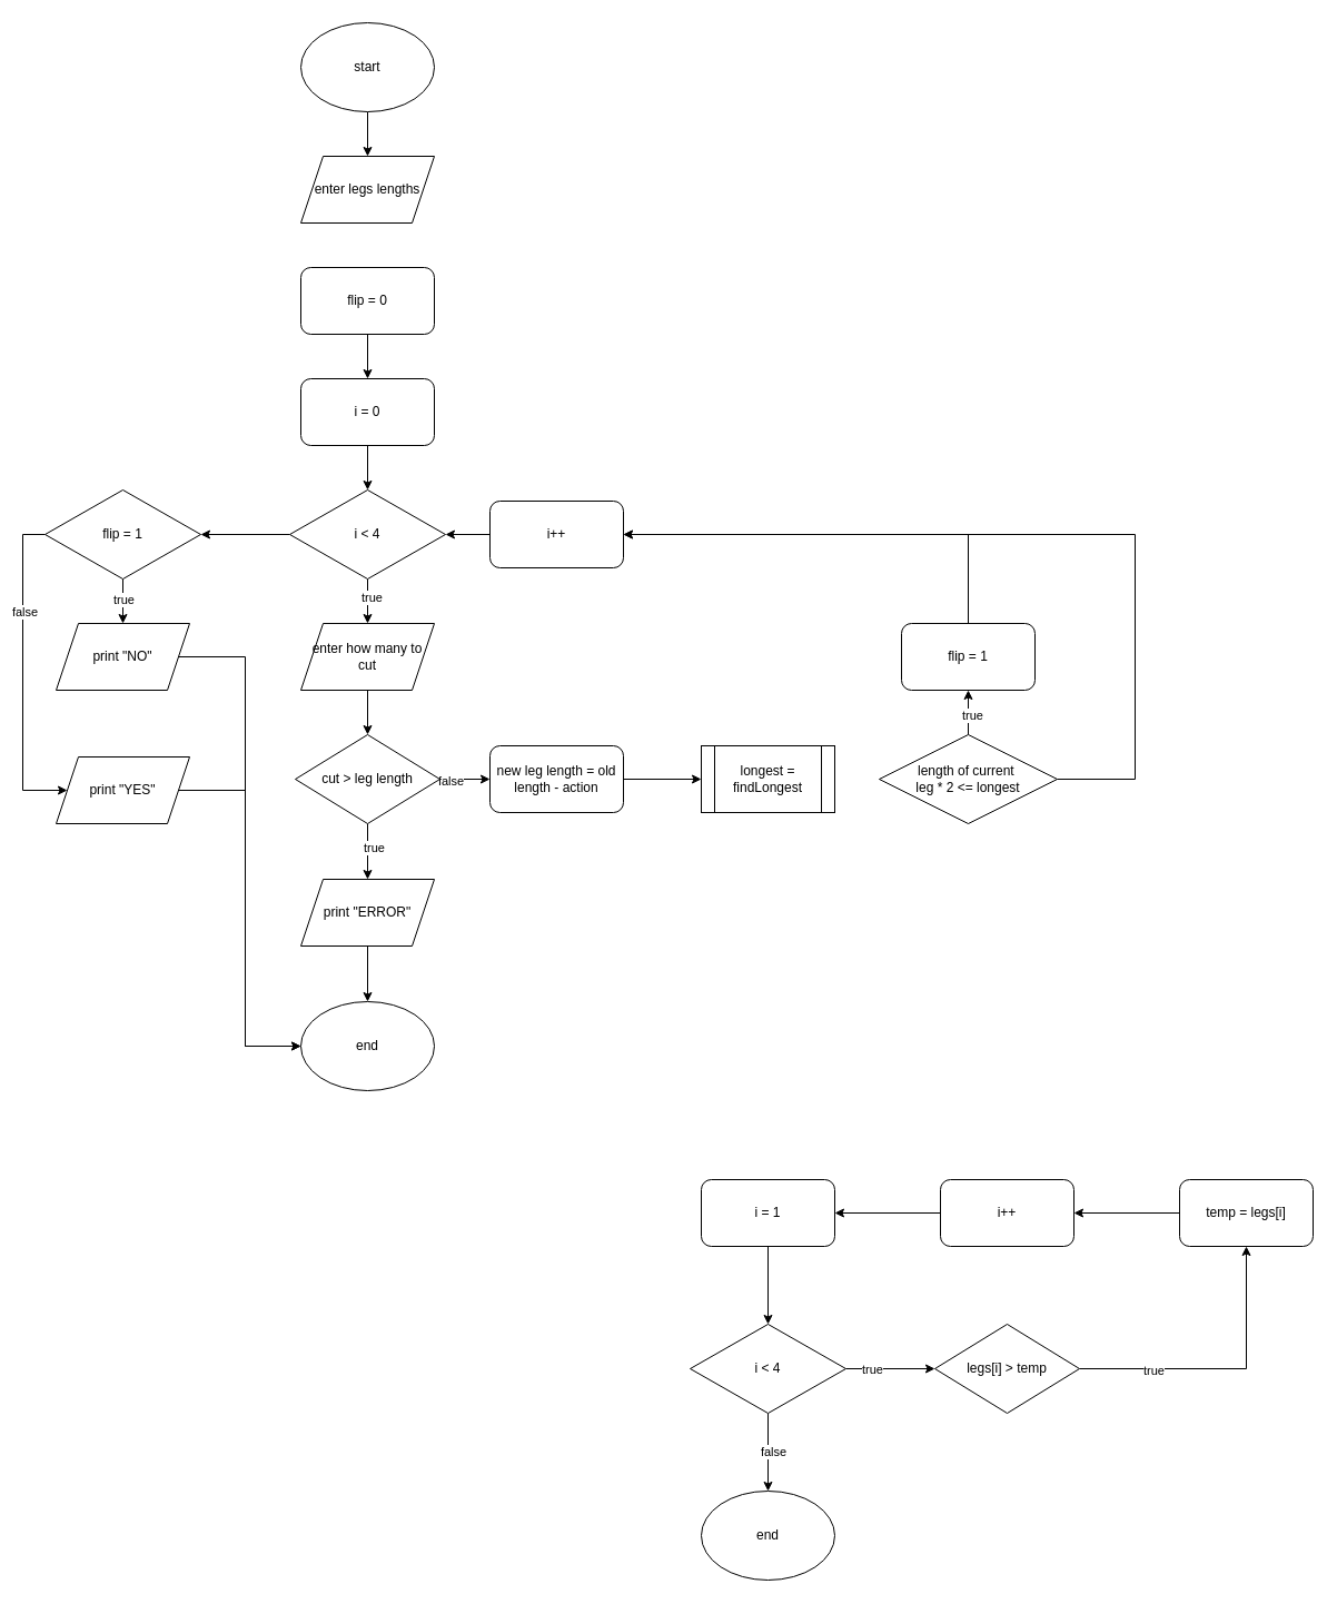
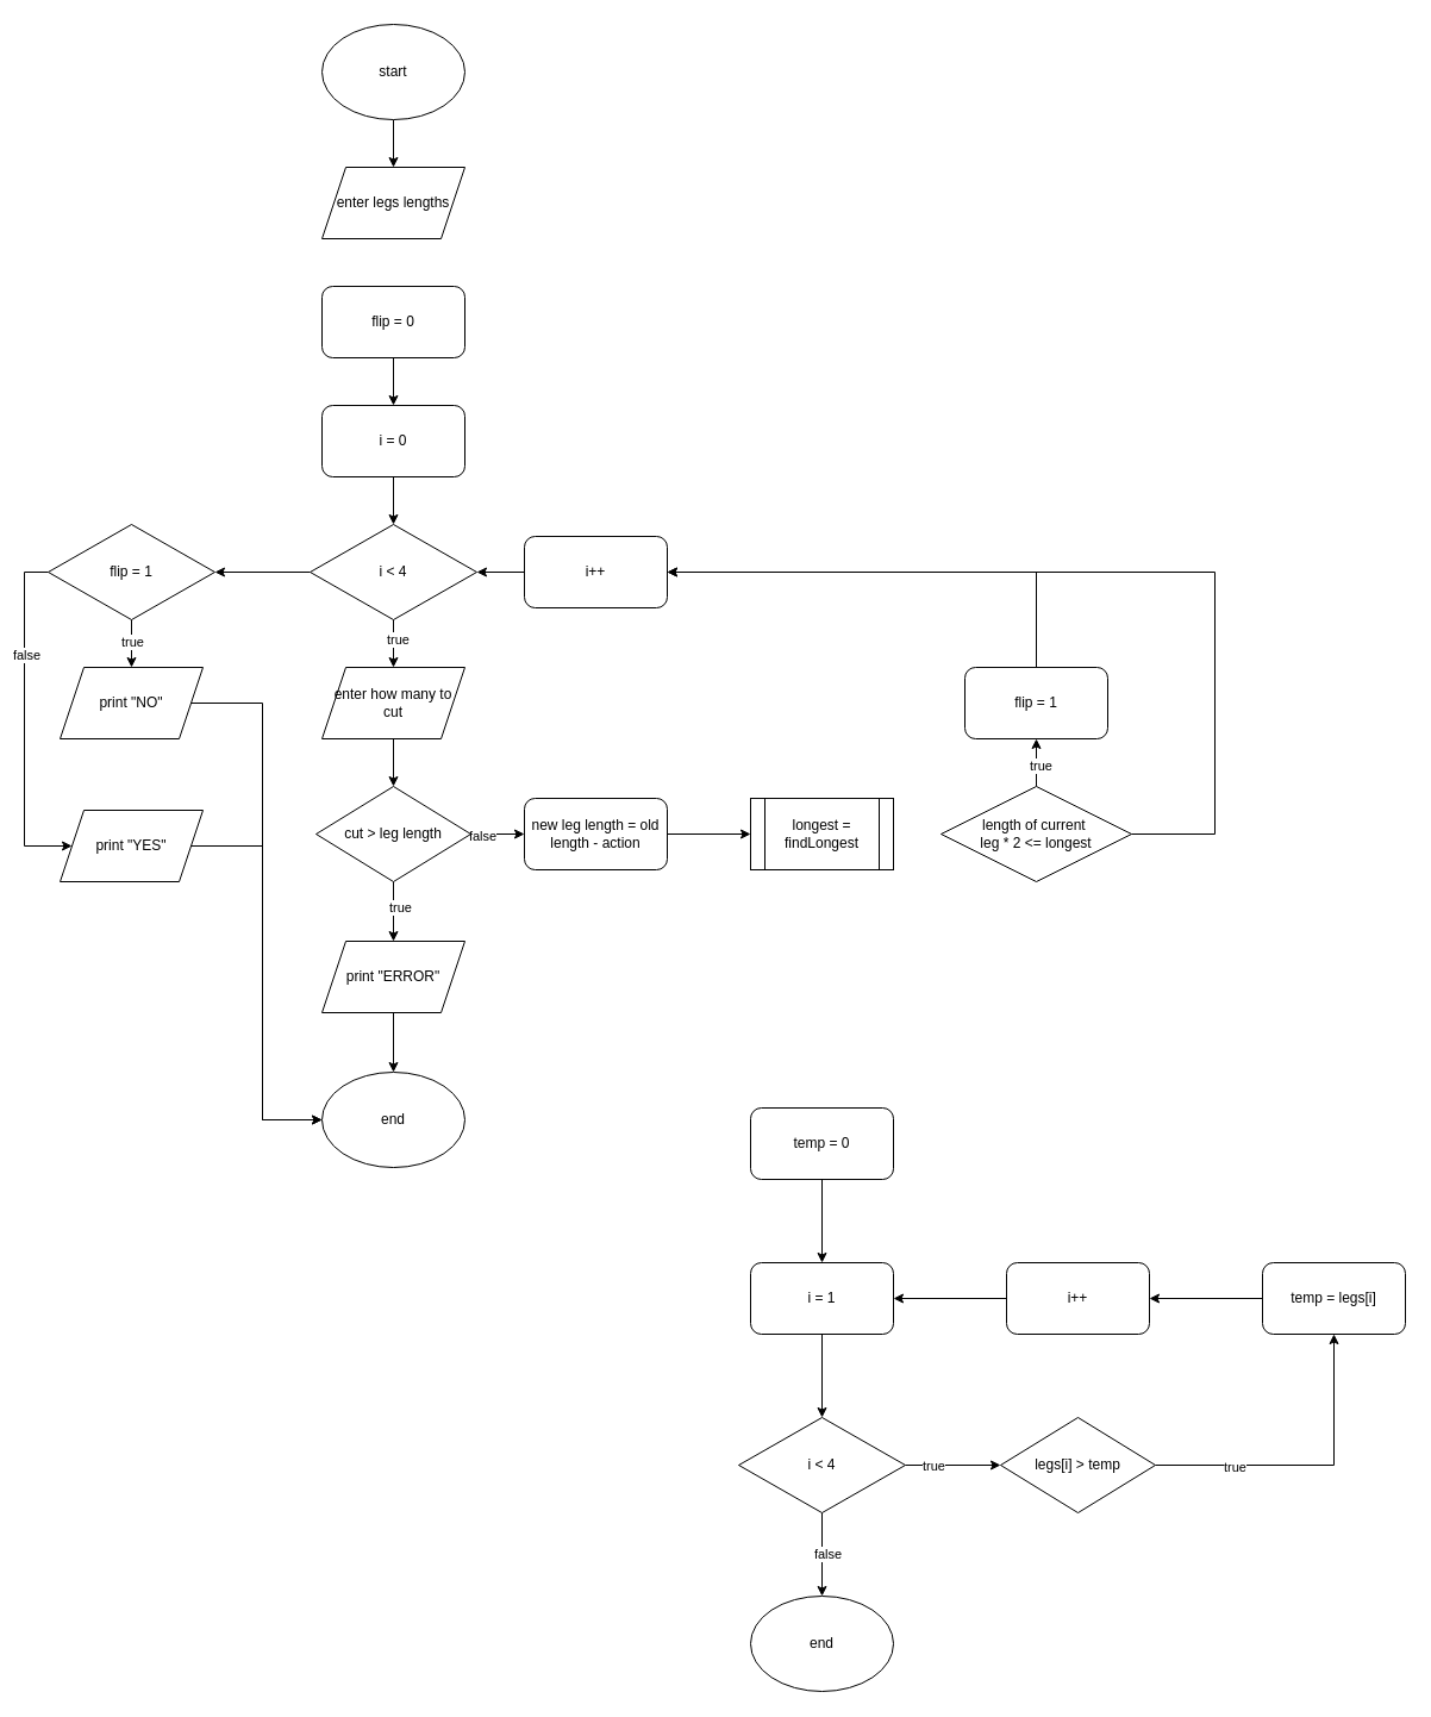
  <mxCell id="0" />
  <mxCell id="1" parent="0" />
  <mxCell id="2" style="edgeStyle=orthogonalEdgeStyle;rounded=0;orthogonalLoop=1;jettySize=auto;html=1;entryX=0.5;entryY=0;entryDx=0;entryDy=0;" edge="1" parent="1" source="3" target="4"><mxGeometry relative="1" as="geometry" /></mxCell>
  <mxCell id="3" value="&lt;div&gt;start&lt;/div&gt;" style="ellipse;whiteSpace=wrap;html=1;" vertex="1" parent="1"><mxGeometry x="270" y="20" width="120" height="80" as="geometry" /></mxCell>
  <mxCell id="4" value="enter legs lengths" style="shape=parallelogram;perimeter=parallelogramPerimeter;whiteSpace=wrap;html=1;fixedSize=1;" vertex="1" parent="1"><mxGeometry x="270" y="140" width="120" height="60" as="geometry" /></mxCell>
  <mxCell id="5" style="edgeStyle=orthogonalEdgeStyle;rounded=0;orthogonalLoop=1;jettySize=auto;html=1;exitX=0.5;exitY=1;exitDx=0;exitDy=0;entryX=0.5;entryY=0;entryDx=0;entryDy=0;" edge="1" parent="1" source="6" target="10"><mxGeometry relative="1" as="geometry" /></mxCell>
  <mxCell id="6" value="i = 0" style="rounded=1;whiteSpace=wrap;html=1;" vertex="1" parent="1"><mxGeometry x="270" y="340" width="120" height="60" as="geometry" /></mxCell>
  <mxCell id="7" style="edgeStyle=orthogonalEdgeStyle;rounded=0;orthogonalLoop=1;jettySize=auto;html=1;entryX=0.5;entryY=0;entryDx=0;entryDy=0;" edge="1" parent="1" source="10" target="12"><mxGeometry relative="1" as="geometry" /></mxCell>
  <mxCell id="8" value="true" style="edgeLabel;html=1;align=center;verticalAlign=middle;resizable=0;points=[];" vertex="1" connectable="0" parent="7"><mxGeometry x="-0.2" y="3" relative="1" as="geometry"><mxPoint as="offset" /></mxGeometry></mxCell>
  <mxCell id="9" style="edgeStyle=orthogonalEdgeStyle;rounded=0;orthogonalLoop=1;jettySize=auto;html=1;exitX=0;exitY=0.5;exitDx=0;exitDy=0;entryX=1;entryY=0.5;entryDx=0;entryDy=0;" edge="1" parent="1" source="10" target="37"><mxGeometry relative="1" as="geometry" /></mxCell>
  <mxCell id="10" value="i &amp;lt; 4" style="rhombus;whiteSpace=wrap;html=1;" vertex="1" parent="1"><mxGeometry x="260" y="440" width="140" height="80" as="geometry" /></mxCell>
  <mxCell id="11" style="edgeStyle=orthogonalEdgeStyle;rounded=0;orthogonalLoop=1;jettySize=auto;html=1;exitX=0.5;exitY=1;exitDx=0;exitDy=0;entryX=0.5;entryY=0;entryDx=0;entryDy=0;" edge="1" parent="1" source="12" target="17"><mxGeometry relative="1" as="geometry" /></mxCell>
  <mxCell id="12" value="enter how many to cut" style="shape=parallelogram;perimeter=parallelogramPerimeter;whiteSpace=wrap;html=1;fixedSize=1;" vertex="1" parent="1"><mxGeometry x="270" y="560" width="120" height="60" as="geometry" /></mxCell>
  <mxCell id="13" style="edgeStyle=orthogonalEdgeStyle;rounded=0;orthogonalLoop=1;jettySize=auto;html=1;entryX=0.5;entryY=0;entryDx=0;entryDy=0;" edge="1" parent="1" source="17" target="19"><mxGeometry relative="1" as="geometry" /></mxCell>
  <mxCell id="14" value="true" style="edgeLabel;html=1;align=center;verticalAlign=middle;resizable=0;points=[];" vertex="1" connectable="0" parent="13"><mxGeometry x="-0.16" y="5" relative="1" as="geometry"><mxPoint as="offset" /></mxGeometry></mxCell>
  <mxCell id="15" style="edgeStyle=orthogonalEdgeStyle;rounded=0;orthogonalLoop=1;jettySize=auto;html=1;exitX=1;exitY=0.5;exitDx=0;exitDy=0;entryX=0;entryY=0.5;entryDx=0;entryDy=0;" edge="1" parent="1" source="17" target="22"><mxGeometry relative="1" as="geometry" /></mxCell>
  <mxCell id="16" value="&lt;div&gt;false&lt;/div&gt;" style="edgeLabel;html=1;align=center;verticalAlign=middle;resizable=0;points=[];" vertex="1" connectable="0" parent="15"><mxGeometry x="-0.6" y="-1" relative="1" as="geometry"><mxPoint as="offset" /></mxGeometry></mxCell>
  <mxCell id="17" value="cut &amp;gt; leg length" style="rhombus;whiteSpace=wrap;html=1;" vertex="1" parent="1"><mxGeometry x="265" y="660" width="130" height="80" as="geometry" /></mxCell>
  <mxCell id="18" style="edgeStyle=orthogonalEdgeStyle;rounded=0;orthogonalLoop=1;jettySize=auto;html=1;entryX=0.5;entryY=0;entryDx=0;entryDy=0;" edge="1" parent="1" source="19" target="20"><mxGeometry relative="1" as="geometry" /></mxCell>
  <mxCell id="19" value="print &quot;ERROR&quot;" style="shape=parallelogram;perimeter=parallelogramPerimeter;whiteSpace=wrap;html=1;fixedSize=1;" vertex="1" parent="1"><mxGeometry x="270" y="790" width="120" height="60" as="geometry" /></mxCell>
  <mxCell id="20" value="&lt;div&gt;end&lt;/div&gt;" style="ellipse;whiteSpace=wrap;html=1;" vertex="1" parent="1"><mxGeometry x="270" y="900" width="120" height="80" as="geometry" /></mxCell>
  <mxCell id="21" style="edgeStyle=orthogonalEdgeStyle;rounded=0;orthogonalLoop=1;jettySize=auto;html=1;exitX=1;exitY=0.5;exitDx=0;exitDy=0;entryX=0;entryY=0.5;entryDx=0;entryDy=0;" edge="1" parent="1" source="22" target="42"><mxGeometry relative="1" as="geometry" /></mxCell>
  <mxCell id="22" value="new leg length = old length - action" style="rounded=1;whiteSpace=wrap;html=1;" vertex="1" parent="1"><mxGeometry x="440" y="670" width="120" height="60" as="geometry" /></mxCell>
  <mxCell id="23" style="edgeStyle=orthogonalEdgeStyle;rounded=0;orthogonalLoop=1;jettySize=auto;html=1;exitX=0.5;exitY=0;exitDx=0;exitDy=0;entryX=0.5;entryY=1;entryDx=0;entryDy=0;" edge="1" parent="1" source="26" target="30"><mxGeometry relative="1" as="geometry" /></mxCell>
  <mxCell id="24" value="true" style="edgeLabel;html=1;align=center;verticalAlign=middle;resizable=0;points=[];" vertex="1" connectable="0" parent="23"><mxGeometry x="-0.1" y="-3" relative="1" as="geometry"><mxPoint as="offset" /></mxGeometry></mxCell>
  <mxCell id="25" style="edgeStyle=orthogonalEdgeStyle;rounded=0;orthogonalLoop=1;jettySize=auto;html=1;exitX=1;exitY=0.5;exitDx=0;exitDy=0;" edge="1" parent="1" source="26"><mxGeometry relative="1" as="geometry"><mxPoint x="560" y="480" as="targetPoint" /><Array as="points"><mxPoint x="1020" y="700" /><mxPoint x="1020" y="480" /></Array></mxGeometry></mxCell>
  <mxCell id="26" value="&lt;div&gt;length of current&amp;nbsp;&lt;/div&gt;&lt;div&gt;leg * 2 &amp;lt;= longest&lt;br&gt;&lt;/div&gt;" style="rhombus;whiteSpace=wrap;html=1;" vertex="1" parent="1"><mxGeometry x="790" y="660" width="160" height="80" as="geometry" /></mxCell>
  <mxCell id="27" style="edgeStyle=orthogonalEdgeStyle;rounded=0;orthogonalLoop=1;jettySize=auto;html=1;entryX=0.5;entryY=0;entryDx=0;entryDy=0;" edge="1" parent="1" source="28" target="6"><mxGeometry relative="1" as="geometry" /></mxCell>
  <mxCell id="28" value="flip = 0" style="rounded=1;whiteSpace=wrap;html=1;" vertex="1" parent="1"><mxGeometry x="270" y="240" width="120" height="60" as="geometry" /></mxCell>
  <mxCell id="29" style="edgeStyle=orthogonalEdgeStyle;rounded=0;orthogonalLoop=1;jettySize=auto;html=1;exitX=0.5;exitY=0;exitDx=0;exitDy=0;entryX=1;entryY=0.5;entryDx=0;entryDy=0;" edge="1" parent="1" source="30" target="32"><mxGeometry relative="1" as="geometry" /></mxCell>
  <mxCell id="30" value="flip = 1" style="rounded=1;whiteSpace=wrap;html=1;" vertex="1" parent="1"><mxGeometry x="810" y="560" width="120" height="60" as="geometry" /></mxCell>
  <mxCell id="31" style="edgeStyle=orthogonalEdgeStyle;rounded=0;orthogonalLoop=1;jettySize=auto;html=1;exitX=0;exitY=0.5;exitDx=0;exitDy=0;entryX=1;entryY=0.5;entryDx=0;entryDy=0;" edge="1" parent="1" source="32" target="10"><mxGeometry relative="1" as="geometry" /></mxCell>
  <mxCell id="32" value="i++" style="rounded=1;whiteSpace=wrap;html=1;" vertex="1" parent="1"><mxGeometry x="440" y="450" width="120" height="60" as="geometry" /></mxCell>
  <mxCell id="33" style="edgeStyle=orthogonalEdgeStyle;rounded=0;orthogonalLoop=1;jettySize=auto;html=1;exitX=0.5;exitY=1;exitDx=0;exitDy=0;entryX=0.5;entryY=0;entryDx=0;entryDy=0;" edge="1" parent="1" source="37" target="39"><mxGeometry relative="1" as="geometry" /></mxCell>
  <mxCell id="34" value="true" style="edgeLabel;html=1;align=center;verticalAlign=middle;resizable=0;points=[];" vertex="1" connectable="0" parent="33"><mxGeometry x="-0.1" relative="1" as="geometry"><mxPoint as="offset" /></mxGeometry></mxCell>
  <mxCell id="35" style="edgeStyle=orthogonalEdgeStyle;rounded=0;orthogonalLoop=1;jettySize=auto;html=1;exitX=0;exitY=0.5;exitDx=0;exitDy=0;entryX=0;entryY=0.5;entryDx=0;entryDy=0;" edge="1" parent="1" source="37" target="41"><mxGeometry relative="1" as="geometry"><Array as="points"><mxPoint x="20" y="480" /><mxPoint x="20" y="710" /></Array></mxGeometry></mxCell>
  <mxCell id="36" value="false" style="edgeLabel;html=1;align=center;verticalAlign=middle;resizable=0;points=[];" vertex="1" connectable="0" parent="35"><mxGeometry x="-0.386" y="1" relative="1" as="geometry"><mxPoint as="offset" /></mxGeometry></mxCell>
  <mxCell id="37" value="flip = 1" style="rhombus;whiteSpace=wrap;html=1;" vertex="1" parent="1"><mxGeometry x="40" y="440" width="140" height="80" as="geometry" /></mxCell>
  <mxCell id="38" style="edgeStyle=orthogonalEdgeStyle;rounded=0;orthogonalLoop=1;jettySize=auto;html=1;entryX=0;entryY=0.5;entryDx=0;entryDy=0;" edge="1" parent="1" source="39" target="20"><mxGeometry relative="1" as="geometry" /></mxCell>
  <mxCell id="39" value="print &quot;NO&quot;" style="shape=parallelogram;perimeter=parallelogramPerimeter;whiteSpace=wrap;html=1;fixedSize=1;" vertex="1" parent="1"><mxGeometry x="50" y="560" width="120" height="60" as="geometry" /></mxCell>
  <mxCell id="40" style="edgeStyle=orthogonalEdgeStyle;rounded=0;orthogonalLoop=1;jettySize=auto;html=1;exitX=1;exitY=0.5;exitDx=0;exitDy=0;entryX=0;entryY=0.5;entryDx=0;entryDy=0;" edge="1" parent="1" source="41" target="20"><mxGeometry relative="1" as="geometry" /></mxCell>
  <mxCell id="41" value="print &quot;YES&quot;" style="shape=parallelogram;perimeter=parallelogramPerimeter;whiteSpace=wrap;html=1;fixedSize=1;" vertex="1" parent="1"><mxGeometry x="50" y="680" width="120" height="60" as="geometry" /></mxCell>
  <mxCell id="42" value="longest = findLongest" style="shape=process;whiteSpace=wrap;html=1;backgroundOutline=1;" vertex="1" parent="1"><mxGeometry x="630" y="670" width="120" height="60" as="geometry" /></mxCell>
  <mxCell id="43" style="edgeStyle=orthogonalEdgeStyle;rounded=0;orthogonalLoop=1;jettySize=auto;html=1;exitX=0.5;exitY=1;exitDx=0;exitDy=0;entryX=0.5;entryY=0;entryDx=0;entryDy=0;" edge="1" parent="1" source="44" target="49"><mxGeometry relative="1" as="geometry" /></mxCell>
  <mxCell id="44" value="i = 1" style="rounded=1;whiteSpace=wrap;html=1;" vertex="1" parent="1"><mxGeometry x="630" y="1060" width="120" height="60" as="geometry" /></mxCell>
  <mxCell id="45" style="edgeStyle=orthogonalEdgeStyle;rounded=0;orthogonalLoop=1;jettySize=auto;html=1;exitX=1;exitY=0.5;exitDx=0;exitDy=0;entryX=0;entryY=0.5;entryDx=0;entryDy=0;" edge="1" parent="1" source="49" target="55"><mxGeometry relative="1" as="geometry" /></mxCell>
  <mxCell id="46" value="true" style="edgeLabel;html=1;align=center;verticalAlign=middle;resizable=0;points=[];" vertex="1" connectable="0" parent="45"><mxGeometry x="-0.425" relative="1" as="geometry"><mxPoint as="offset" /></mxGeometry></mxCell>
  <mxCell id="47" style="edgeStyle=orthogonalEdgeStyle;rounded=0;orthogonalLoop=1;jettySize=auto;html=1;exitX=0.5;exitY=1;exitDx=0;exitDy=0;entryX=0.5;entryY=0;entryDx=0;entryDy=0;" edge="1" parent="1" source="49" target="52"><mxGeometry relative="1" as="geometry" /></mxCell>
  <mxCell id="48" value="false" style="edgeLabel;html=1;align=center;verticalAlign=middle;resizable=0;points=[];" vertex="1" connectable="0" parent="47"><mxGeometry x="-0.029" y="4" relative="1" as="geometry"><mxPoint as="offset" /></mxGeometry></mxCell>
  <mxCell id="49" value="i &amp;lt; 4" style="rhombus;whiteSpace=wrap;html=1;" vertex="1" parent="1"><mxGeometry x="620" y="1190" width="140" height="80" as="geometry" /></mxCell>
+ <mxCell id="50" style="edgeStyle=orthogonalEdgeStyle;rounded=0;orthogonalLoop=1;jettySize=auto;html=1;exitX=0.5;exitY=1;exitDx=0;exitDy=0;entryX=0.5;entryY=0;entryDx=0;entryDy=0;" edge="1" parent="1" source="51" target="44"><mxGeometry relative="1" as="geometry" /></mxCell>
+ <mxCell id="51" value="temp = 0" style="rounded=1;whiteSpace=wrap;html=1;" vertex="1" parent="1"><mxGeometry x="630" y="930" width="120" height="60" as="geometry" /></mxCell>
  <mxCell id="52" value="end" style="ellipse;whiteSpace=wrap;html=1;" vertex="1" parent="1"><mxGeometry x="630" y="1340" width="120" height="80" as="geometry" /></mxCell>
  <mxCell id="53" style="edgeStyle=orthogonalEdgeStyle;rounded=0;orthogonalLoop=1;jettySize=auto;html=1;entryX=0.5;entryY=1;entryDx=0;entryDy=0;" edge="1" parent="1" source="55" target="57"><mxGeometry relative="1" as="geometry" /></mxCell>
  <mxCell id="54" value="true" style="edgeLabel;html=1;align=center;verticalAlign=middle;resizable=0;points=[];" vertex="1" connectable="0" parent="53"><mxGeometry x="-0.492" y="-1" relative="1" as="geometry"><mxPoint as="offset" /></mxGeometry></mxCell>
  <mxCell id="55" value="legs[i] &amp;gt; temp" style="rhombus;whiteSpace=wrap;html=1;" vertex="1" parent="1"><mxGeometry x="840" y="1190" width="130" height="80" as="geometry" /></mxCell>
  <mxCell id="56" style="edgeStyle=orthogonalEdgeStyle;rounded=0;orthogonalLoop=1;jettySize=auto;html=1;exitX=0;exitY=0.5;exitDx=0;exitDy=0;entryX=1;entryY=0.5;entryDx=0;entryDy=0;" edge="1" parent="1" source="57" target="59"><mxGeometry relative="1" as="geometry" /></mxCell>
  <mxCell id="57" value="temp = legs[i]" style="rounded=1;whiteSpace=wrap;html=1;" vertex="1" parent="1"><mxGeometry x="1060" y="1060" width="120" height="60" as="geometry" /></mxCell>
  <mxCell id="58" style="edgeStyle=orthogonalEdgeStyle;rounded=0;orthogonalLoop=1;jettySize=auto;html=1;exitX=0;exitY=0.5;exitDx=0;exitDy=0;entryX=1;entryY=0.5;entryDx=0;entryDy=0;" edge="1" parent="1" source="59" target="44"><mxGeometry relative="1" as="geometry" /></mxCell>
  <mxCell id="59" value="i++" style="rounded=1;whiteSpace=wrap;html=1;" vertex="1" parent="1"><mxGeometry x="845" y="1060" width="120" height="60" as="geometry" /></mxCell>
